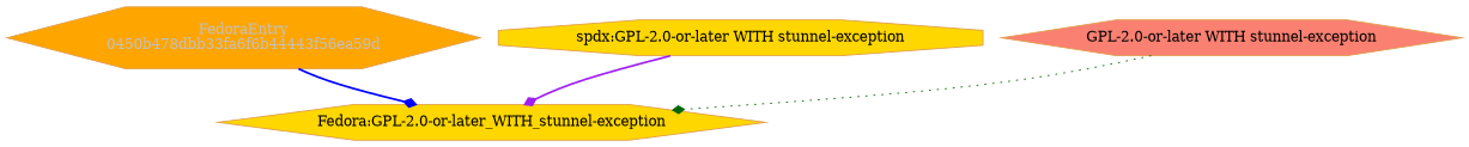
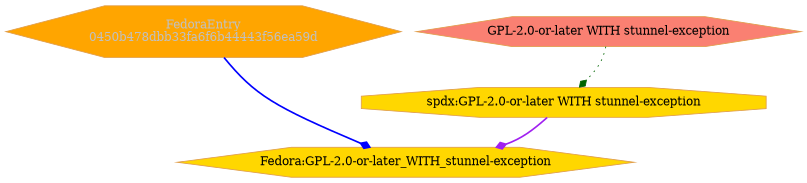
  strict digraph {
    splines=curved
    node [color="#e09d4b" fillcolor=gold shape=hexagon style=filled]
    edge [arrowhead=diamond style=bold weight=0.7]
    n1 [fillcolor=orange fontcolor=gray label="FedoraEntry\n0450b478dbb33fa6f6b44443f56ea59d"]
    n2 [label="Fedora:GPL-2.0-or-later_WITH_stunnel-exception"]
    n3 [label="spdx:GPL-2.0-or-later WITH stunnel-exception" shape=octagon]
    n4 [fillcolor=salmon label="GPL-2.0-or-later WITH stunnel-exception"]
    n1 -> n2 [color=blue weight=0.5]
    n3 -> n2 [color=purple]
-   n4 -> n2 [color=darkgreen style=dotted]
+   n4 -> n3 [color=darkgreen style=dotted]
  }
